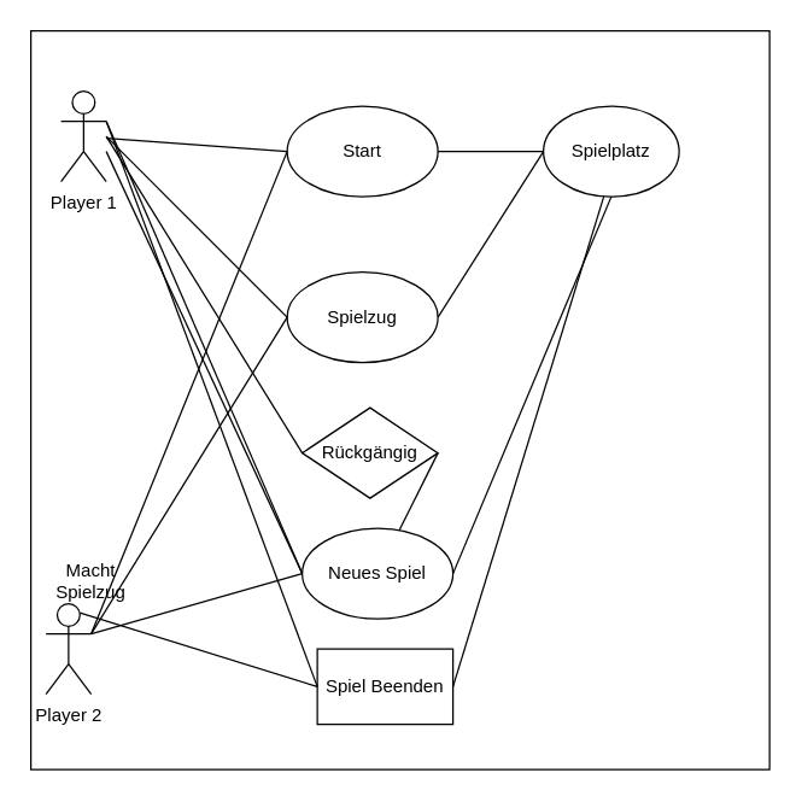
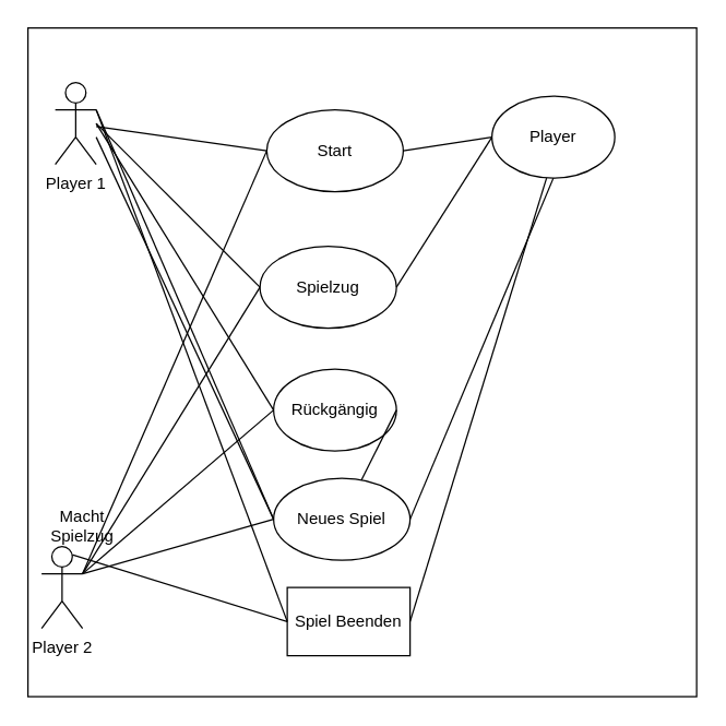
  <mxCell id="0" />
  <mxCell id="1" parent="0" />
  <mxCell id="2" value="" style="whiteSpace=wrap;html=1;aspect=fixed;" vertex="1" parent="1"><mxGeometry x="20" y="20" width="490" height="490" as="geometry" /></mxCell>
  <mxCell id="3" value="Player 2&lt;br&gt;" style="shape=umlActor;verticalLabelPosition=bottom;verticalAlign=top;html=1;outlineConnect=0;" vertex="1" parent="1"><mxGeometry x="30" y="400" width="30" height="60" as="geometry" /></mxCell>
  <mxCell id="4" value="Player 1" style="shape=umlActor;verticalLabelPosition=bottom;verticalAlign=top;html=1;outlineConnect=0;" vertex="1" parent="1"><mxGeometry x="40" y="60" width="30" height="60" as="geometry" /></mxCell>
  <mxCell id="5" value="Macht Spielzug" style="text;html=1;strokeColor=none;fillColor=none;align=center;verticalAlign=middle;whiteSpace=wrap;rounded=0;" vertex="1" parent="1"><mxGeometry x="30" y="370" width="60" height="30" as="geometry" /></mxCell>
- <mxCell id="6" value="Start" style="ellipse;whiteSpace=wrap;html=1;" vertex="1" parent="1"><mxGeometry x="190" y="70" width="100" height="60" as="geometry" /></mxCell>
+ <mxCell id="6" value="Start" style="ellipse;whiteSpace=wrap;html=1;" vertex="1" parent="1"><mxGeometry x="195" y="80" width="100" height="60" as="geometry" /></mxCell>
  <mxCell id="7" value="Spielzug" style="ellipse;whiteSpace=wrap;html=1;" vertex="1" parent="1"><mxGeometry x="190" y="180" width="100" height="60" as="geometry" /></mxCell>
- <mxCell id="8" value="Spielplatz" style="ellipse;whiteSpace=wrap;html=1;" vertex="1" parent="1"><mxGeometry x="360" y="70" width="90" height="60" as="geometry" /></mxCell>
- <mxCell id="9" value="Rückgängig" style="rhombus;whiteSpace=wrap;html=1;" vertex="1" parent="1"><mxGeometry x="200" y="270" width="90" height="60" as="geometry" /></mxCell>
+ <mxCell id="8" value="Player" style="ellipse;whiteSpace=wrap;html=1;" vertex="1" parent="1"><mxGeometry x="360" y="70" width="90" height="60" as="geometry" /></mxCell>
+ <mxCell id="9" value="Rückgängig" style="ellipse;whiteSpace=wrap;html=1;" vertex="1" parent="1"><mxGeometry x="200" y="270" width="90" height="60" as="geometry" /></mxCell>
  <mxCell id="10" value="" style="endArrow=none;html=1;rounded=0;exitX=0;exitY=0.5;exitDx=0;exitDy=0;" edge="1" parent="1" source="6" target="4"><mxGeometry width="50" height="50" relative="1" as="geometry"><mxPoint x="260" y="320" as="sourcePoint" /><mxPoint x="310" y="270" as="targetPoint" /></mxGeometry></mxCell>
  <mxCell id="11" value="" style="endArrow=none;html=1;rounded=0;entryX=0;entryY=0.5;entryDx=0;entryDy=0;exitX=1;exitY=0.333;exitDx=0;exitDy=0;exitPerimeter=0;" edge="1" parent="1" source="3" target="6"><mxGeometry width="50" height="50" relative="1" as="geometry"><mxPoint x="260" y="320" as="sourcePoint" /><mxPoint x="310" y="270" as="targetPoint" /></mxGeometry></mxCell>
  <mxCell id="12" value="" style="endArrow=none;html=1;rounded=0;entryX=0;entryY=0.5;entryDx=0;entryDy=0;exitX=1;exitY=0.5;exitDx=0;exitDy=0;" edge="1" parent="1" source="6" target="8"><mxGeometry width="50" height="50" relative="1" as="geometry"><mxPoint x="260" y="320" as="sourcePoint" /><mxPoint x="310" y="270" as="targetPoint" /></mxGeometry></mxCell>
  <mxCell id="13" value="" style="endArrow=none;html=1;rounded=0;exitX=0;exitY=0.5;exitDx=0;exitDy=0;" edge="1" parent="1" source="9"><mxGeometry width="50" height="50" relative="1" as="geometry"><mxPoint x="260" y="320" as="sourcePoint" /><mxPoint x="70" y="90" as="targetPoint" /></mxGeometry></mxCell>
+ <mxCell id="14" value="" style="endArrow=none;html=1;rounded=0;entryX=1;entryY=0.333;entryDx=0;entryDy=0;entryPerimeter=0;exitX=0;exitY=0.5;exitDx=0;exitDy=0;" edge="1" parent="1" source="9" target="3"><mxGeometry width="50" height="50" relative="1" as="geometry"><mxPoint x="260" y="320" as="sourcePoint" /><mxPoint x="310" y="270" as="targetPoint" /></mxGeometry></mxCell>
  <mxCell id="15" value="" style="endArrow=none;html=1;rounded=0;entryX=0;entryY=0.5;entryDx=0;entryDy=0;exitX=1;exitY=0.5;exitDx=0;exitDy=0;" edge="1" parent="1" source="7" target="8"><mxGeometry width="50" height="50" relative="1" as="geometry"><mxPoint x="260" y="320" as="sourcePoint" /><mxPoint x="310" y="270" as="targetPoint" /></mxGeometry></mxCell>
  <mxCell id="16" value="" style="endArrow=none;html=1;rounded=0;exitX=1;exitY=0.5;exitDx=0;exitDy=0;" edge="1" parent="1" source="9" target="19"><mxGeometry width="50" height="50" relative="1" as="geometry"><mxPoint x="260" y="320" as="sourcePoint" /><mxPoint x="310" y="270" as="targetPoint" /></mxGeometry></mxCell>
  <mxCell id="17" value="" style="endArrow=none;html=1;rounded=0;entryX=0;entryY=0.5;entryDx=0;entryDy=0;" edge="1" parent="1" target="7"><mxGeometry width="50" height="50" relative="1" as="geometry"><mxPoint x="60" y="420" as="sourcePoint" /><mxPoint x="310" y="270" as="targetPoint" /></mxGeometry></mxCell>
  <mxCell id="18" value="" style="endArrow=none;html=1;rounded=0;" edge="1" parent="1"><mxGeometry width="50" height="50" relative="1" as="geometry"><mxPoint x="70" y="90" as="sourcePoint" /><mxPoint x="190" y="210" as="targetPoint" /></mxGeometry></mxCell>
  <mxCell id="19" value="Neues Spiel" style="ellipse;whiteSpace=wrap;html=1;" vertex="1" parent="1"><mxGeometry x="200" y="350" width="100" height="60" as="geometry" /></mxCell>
  <mxCell id="20" value="Spiel Beenden" style="whiteSpace=wrap;html=1;rounded=0;" vertex="1" parent="1"><mxGeometry x="210" y="430" width="90" height="50" as="geometry" /></mxCell>
  <mxCell id="21" value="" style="endArrow=none;html=1;rounded=0;entryX=0.5;entryY=1;entryDx=0;entryDy=0;exitX=1;exitY=0.5;exitDx=0;exitDy=0;" edge="1" parent="1" source="19" target="8"><mxGeometry width="50" height="50" relative="1" as="geometry"><mxPoint x="260" y="320" as="sourcePoint" /><mxPoint x="310" y="270" as="targetPoint" /></mxGeometry></mxCell>
  <mxCell id="22" value="" style="endArrow=none;html=1;rounded=0;exitX=1;exitY=0.5;exitDx=0;exitDy=0;" edge="1" parent="1" source="20"><mxGeometry width="50" height="50" relative="1" as="geometry"><mxPoint x="260" y="320" as="sourcePoint" /><mxPoint x="400" y="130" as="targetPoint" /></mxGeometry></mxCell>
  <mxCell id="23" value="" style="endArrow=none;html=1;rounded=0;entryX=1;entryY=0.333;entryDx=0;entryDy=0;entryPerimeter=0;exitX=0;exitY=0.5;exitDx=0;exitDy=0;" edge="1" parent="1" source="19" target="3"><mxGeometry width="50" height="50" relative="1" as="geometry"><mxPoint x="260" y="320" as="sourcePoint" /><mxPoint x="310" y="270" as="targetPoint" /></mxGeometry></mxCell>
  <mxCell id="24" value="" style="endArrow=none;html=1;rounded=0;entryX=1;entryY=0.333;entryDx=0;entryDy=0;entryPerimeter=0;exitX=0;exitY=0.5;exitDx=0;exitDy=0;" edge="1" parent="1" source="19" target="4"><mxGeometry width="50" height="50" relative="1" as="geometry"><mxPoint x="260" y="320" as="sourcePoint" /><mxPoint x="310" y="270" as="targetPoint" /></mxGeometry></mxCell>
  <mxCell id="25" value="" style="endArrow=none;html=1;rounded=0;exitX=0;exitY=0.5;exitDx=0;exitDy=0;" edge="1" parent="1" source="19"><mxGeometry width="50" height="50" relative="1" as="geometry"><mxPoint x="260" y="320" as="sourcePoint" /><mxPoint x="70" y="100" as="targetPoint" /></mxGeometry></mxCell>
  <mxCell id="26" value="" style="endArrow=none;html=1;rounded=0;entryX=0;entryY=0.5;entryDx=0;entryDy=0;exitX=0.75;exitY=0.1;exitDx=0;exitDy=0;exitPerimeter=0;" edge="1" parent="1" source="3" target="20"><mxGeometry width="50" height="50" relative="1" as="geometry"><mxPoint x="260" y="320" as="sourcePoint" /><mxPoint x="310" y="270" as="targetPoint" /></mxGeometry></mxCell>
  <mxCell id="27" value="" style="endArrow=none;html=1;rounded=0;entryX=1;entryY=0.333;entryDx=0;entryDy=0;entryPerimeter=0;exitX=0;exitY=0.5;exitDx=0;exitDy=0;" edge="1" parent="1" source="20" target="4"><mxGeometry width="50" height="50" relative="1" as="geometry"><mxPoint x="260" y="320" as="sourcePoint" /><mxPoint x="310" y="270" as="targetPoint" /></mxGeometry></mxCell>
